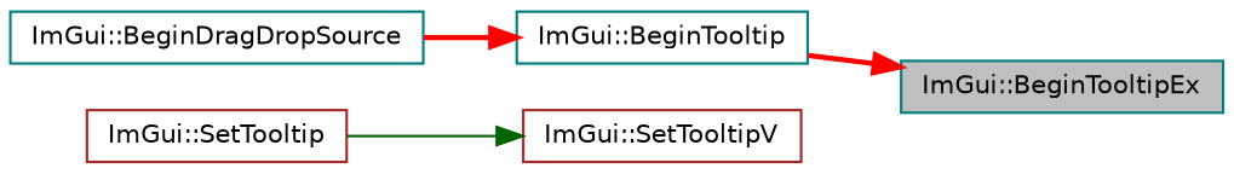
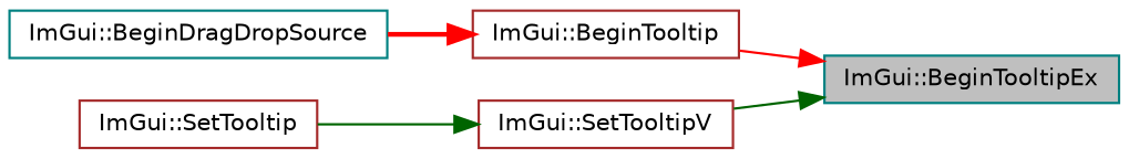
  digraph {
    rankdir=RL
    node [color=teal fillcolor=white fontname=Helvetica fontsize=10 shape=record style=filled]
    edge [color=red dir=back fontname=Helvetica fontsize=10 labelfontname=Helvetica labelfontsize=10 style=bold]
    n1 [fillcolor=grey75 fontcolor=black height=0.2 label="ImGui::BeginTooltipEx" width=0.4]
-   n2 [height=0.2 label="ImGui::BeginTooltip" width=0.4]
+   n2 [color=brown height=0.2 label="ImGui::BeginTooltip" width=0.4]
    n3 [color=brown height=0.2 label="ImGui::SetTooltipV" width=0.4]
    n4 [height=0.2 label="ImGui::BeginDragDropSource" width=0.4]
    n5 [color=brown height=0.2 label="ImGui::SetTooltip" width=0.4]
-   n1 -> n2
+   n1 -> n2 [style=solid]
+   n1 -> n3 [color=darkgreen style=solid]
    n2 -> n4
    n3 -> n5 [color=darkgreen style=solid]
  }
